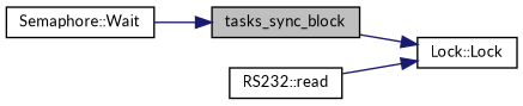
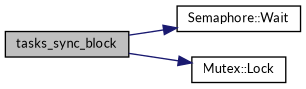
  digraph {
    fontname=Lato
    rankdir=RL
    node [color=black fillcolor=white fontname=Lato fontsize=10 shape=record style=filled]
    edge [color=midnightblue dir=back fontname=Lato fontsize=10 labelfontname=Helvetica labelfontsize=10 style=solid]
    n1 [fillcolor=grey75 fontcolor=black height=0.2 label=tasks_sync_block width=0.4]
    n2 [height=0.2 label="Semaphore::Wait" width=0.4]
-   n3 [height=0.2 label="Lock::Lock" width=0.4]
-   n4 [height=0.2 label="RS232::read" width=0.4]
-   n1 -> n2
+   n3 [height=0.2 label="Mutex::Lock" width=0.4]
+   n2 -> n1
    n3 -> n1
-   n3 -> n4
  }
